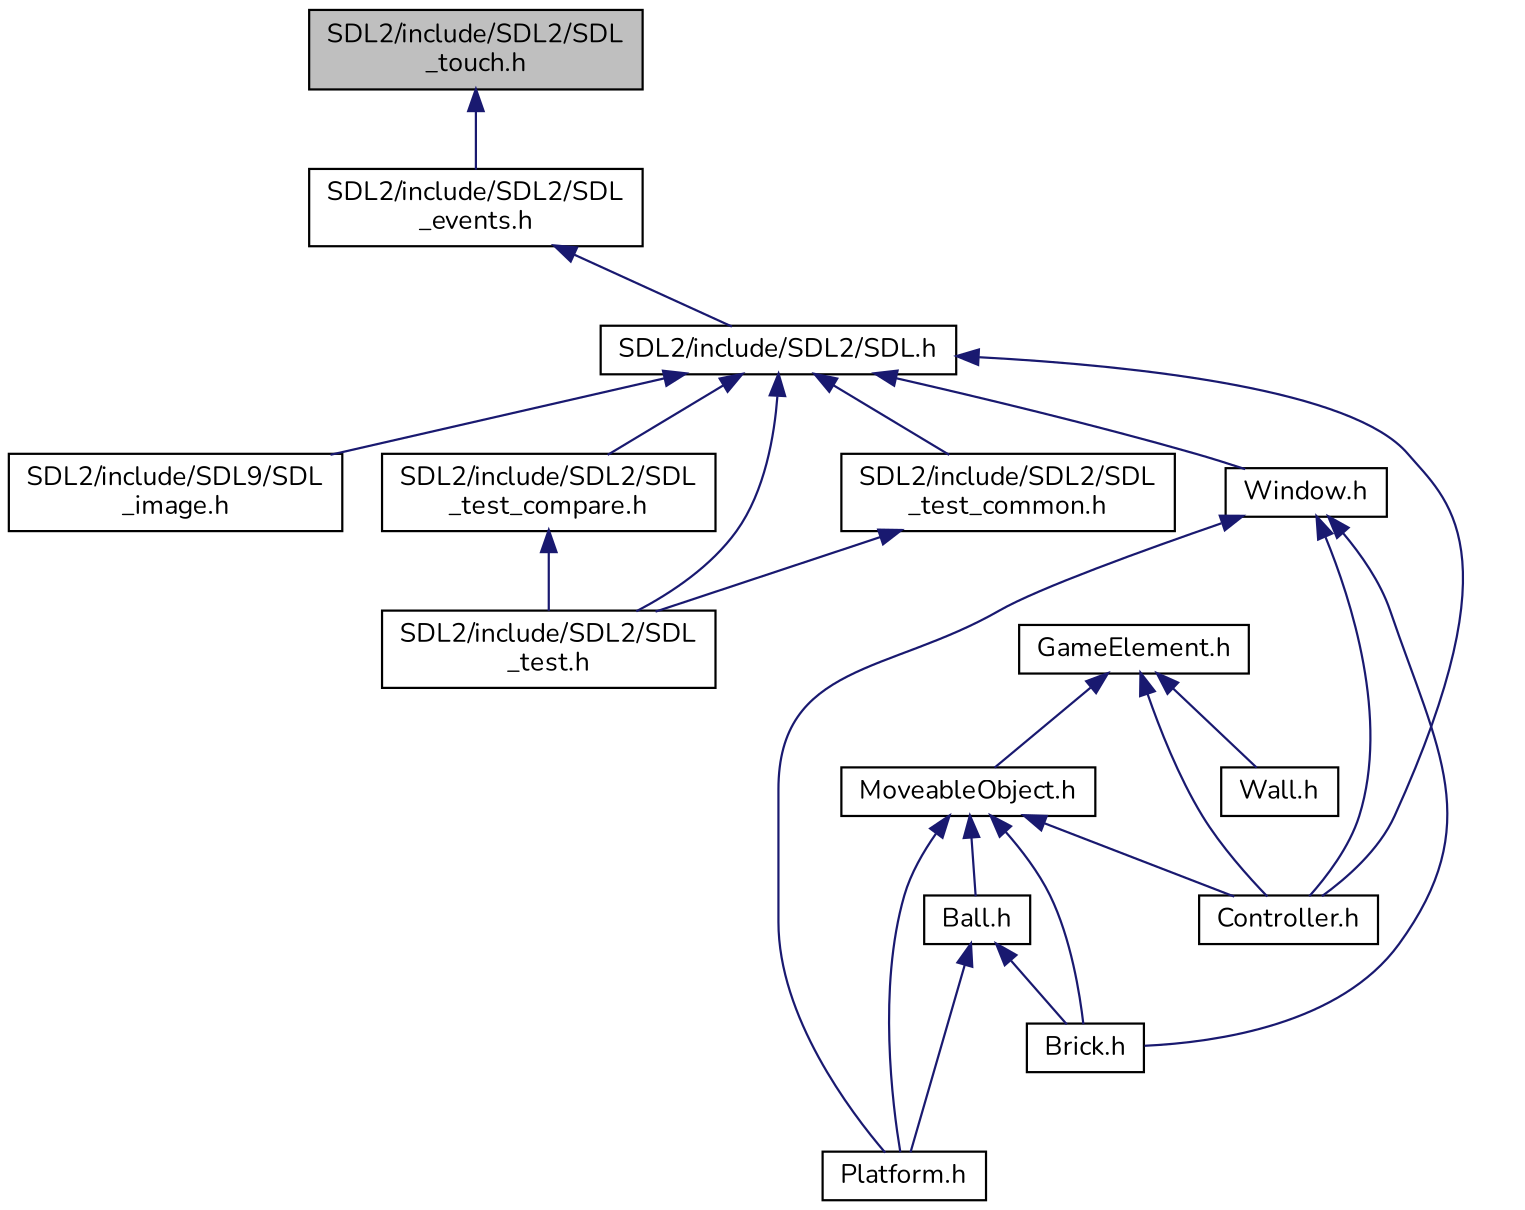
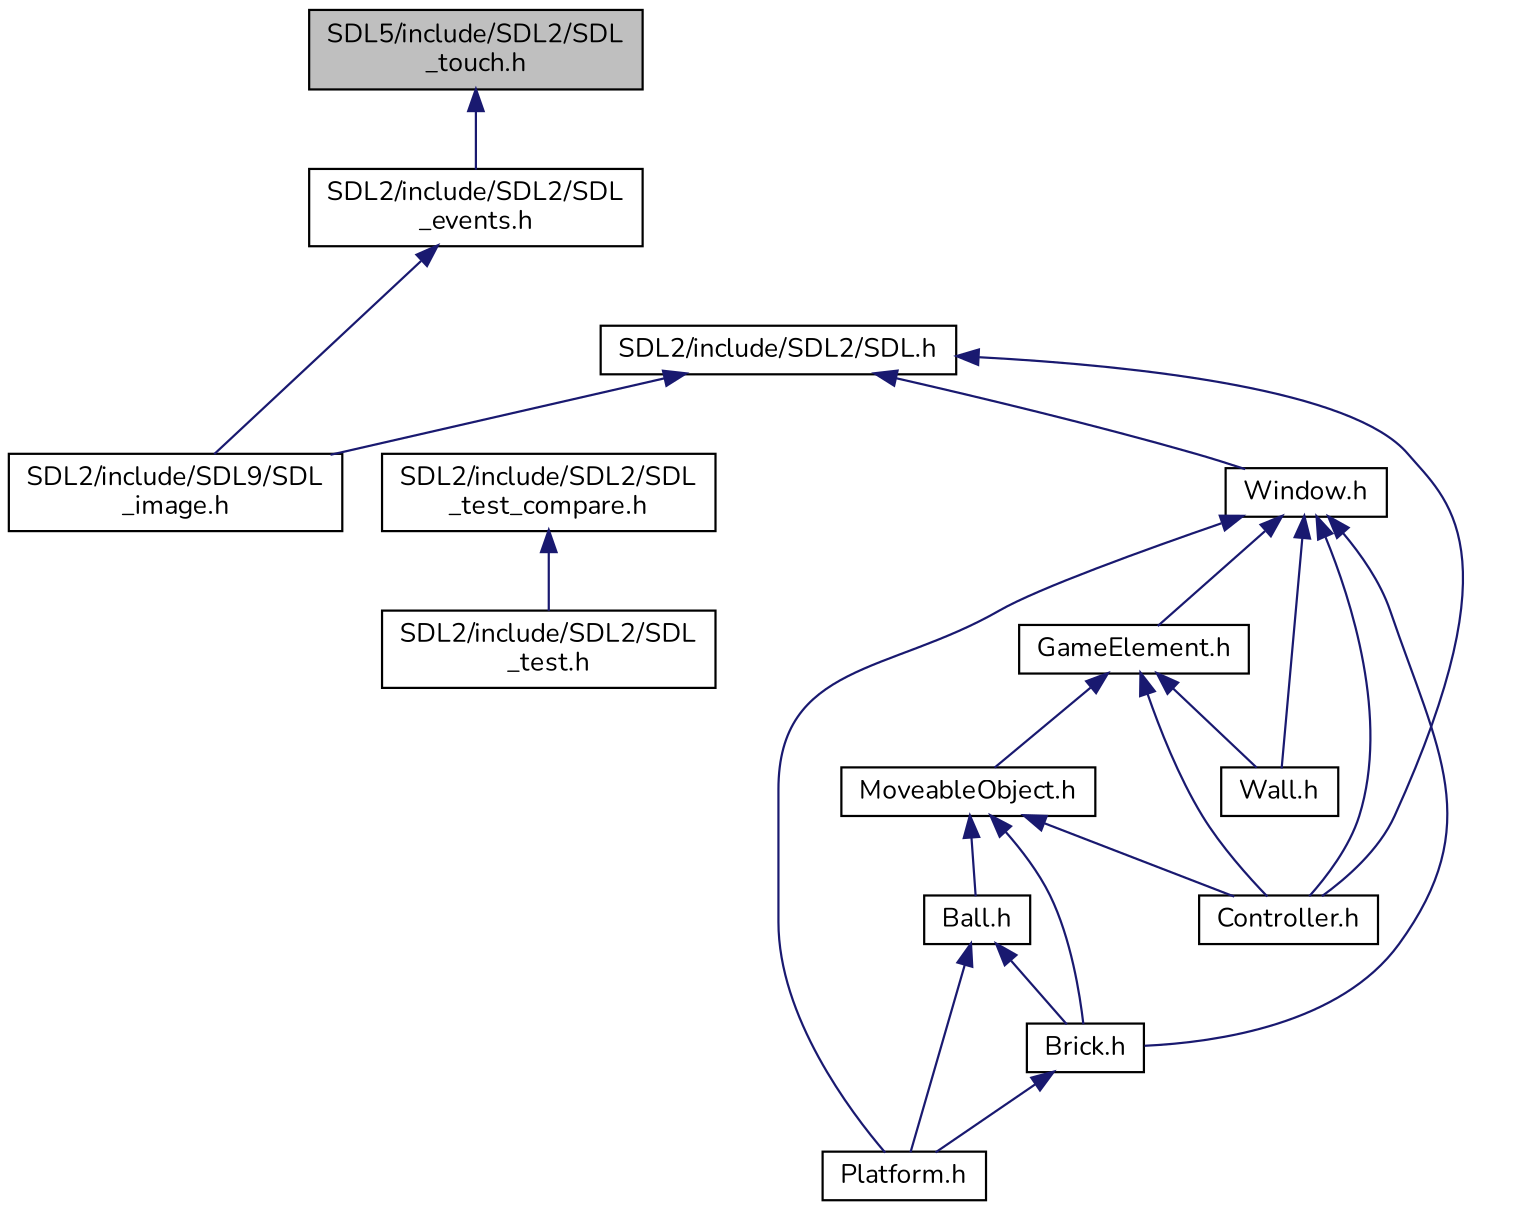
  digraph {
    fontname=Nunito
    node [color=black fillcolor=white fontname=Nunito fontsize=12 shape=record style=filled]
    edge [color=midnightblue dir=back fontname=Nunito fontsize=12 labelfontname=Helvetica labelfontsize=12 style=solid]
-   n1 [fillcolor=grey75 fontcolor=black height=0.2 label="SDL2/include/SDL2/SDL\l_touch.h" width=0.4]
+   n1 [fillcolor=grey75 fontcolor=black height=0.2 label="SDL5/include/SDL2/SDL\l_touch.h" width=0.4]
    n2 [height=0.2 label="SDL2/include/SDL2/SDL\l_events.h" width=0.4]
    n3 [height=0.2 label="SDL2/include/SDL2/SDL.h" width=0.4]
    n4 [height=0.2 label="Window.h" width=0.4]
    n5 [height=0.2 label="Controller.h" width=0.4]
    n6 [height=0.2 label="SDL2/include/SDL9/SDL\l_image.h" width=0.4]
    n7 [height=0.2 label="SDL2/include/SDL2/SDL\l_test.h" width=0.4]
-   n8 [height=0.2 label="SDL2/include/SDL2/SDL\l_test_common.h" width=0.4]
    n9 [height=0.2 label="SDL2/include/SDL2/SDL\l_test_compare.h" width=0.4]
    n10 [height=0.2 label="Brick.h" width=0.4]
    n11 [height=0.2 label="Platform.h" width=0.4]
    n12 [height=0.2 label="GameElement.h" width=0.4]
    n13 [height=0.2 label="Wall.h" width=0.4]
    n14 [height=0.2 label="Ball.h" width=0.4]
    n15 [height=0.2 label="MoveableObject.h" width=0.4]
    n1 -> n2
-   n2 -> n3
+   n2 -> n6
    n3 -> n4
    n3 -> n5
    n3 -> n6
-   n3 -> n7
-   n3 -> n8
-   n3 -> n9
    n4 -> n5
    n4 -> n10
    n4 -> n11
-   n8 -> n7
+   n4 -> n12
+   n4 -> n13
    n9 -> n7
    n12 -> n5
    n12 -> n13
    n12 -> n15
    n14 -> n10
    n14 -> n11
    n15 -> n5
    n15 -> n10
-   n15 -> n11
+   n10 -> n11
    n15 -> n14
  }
